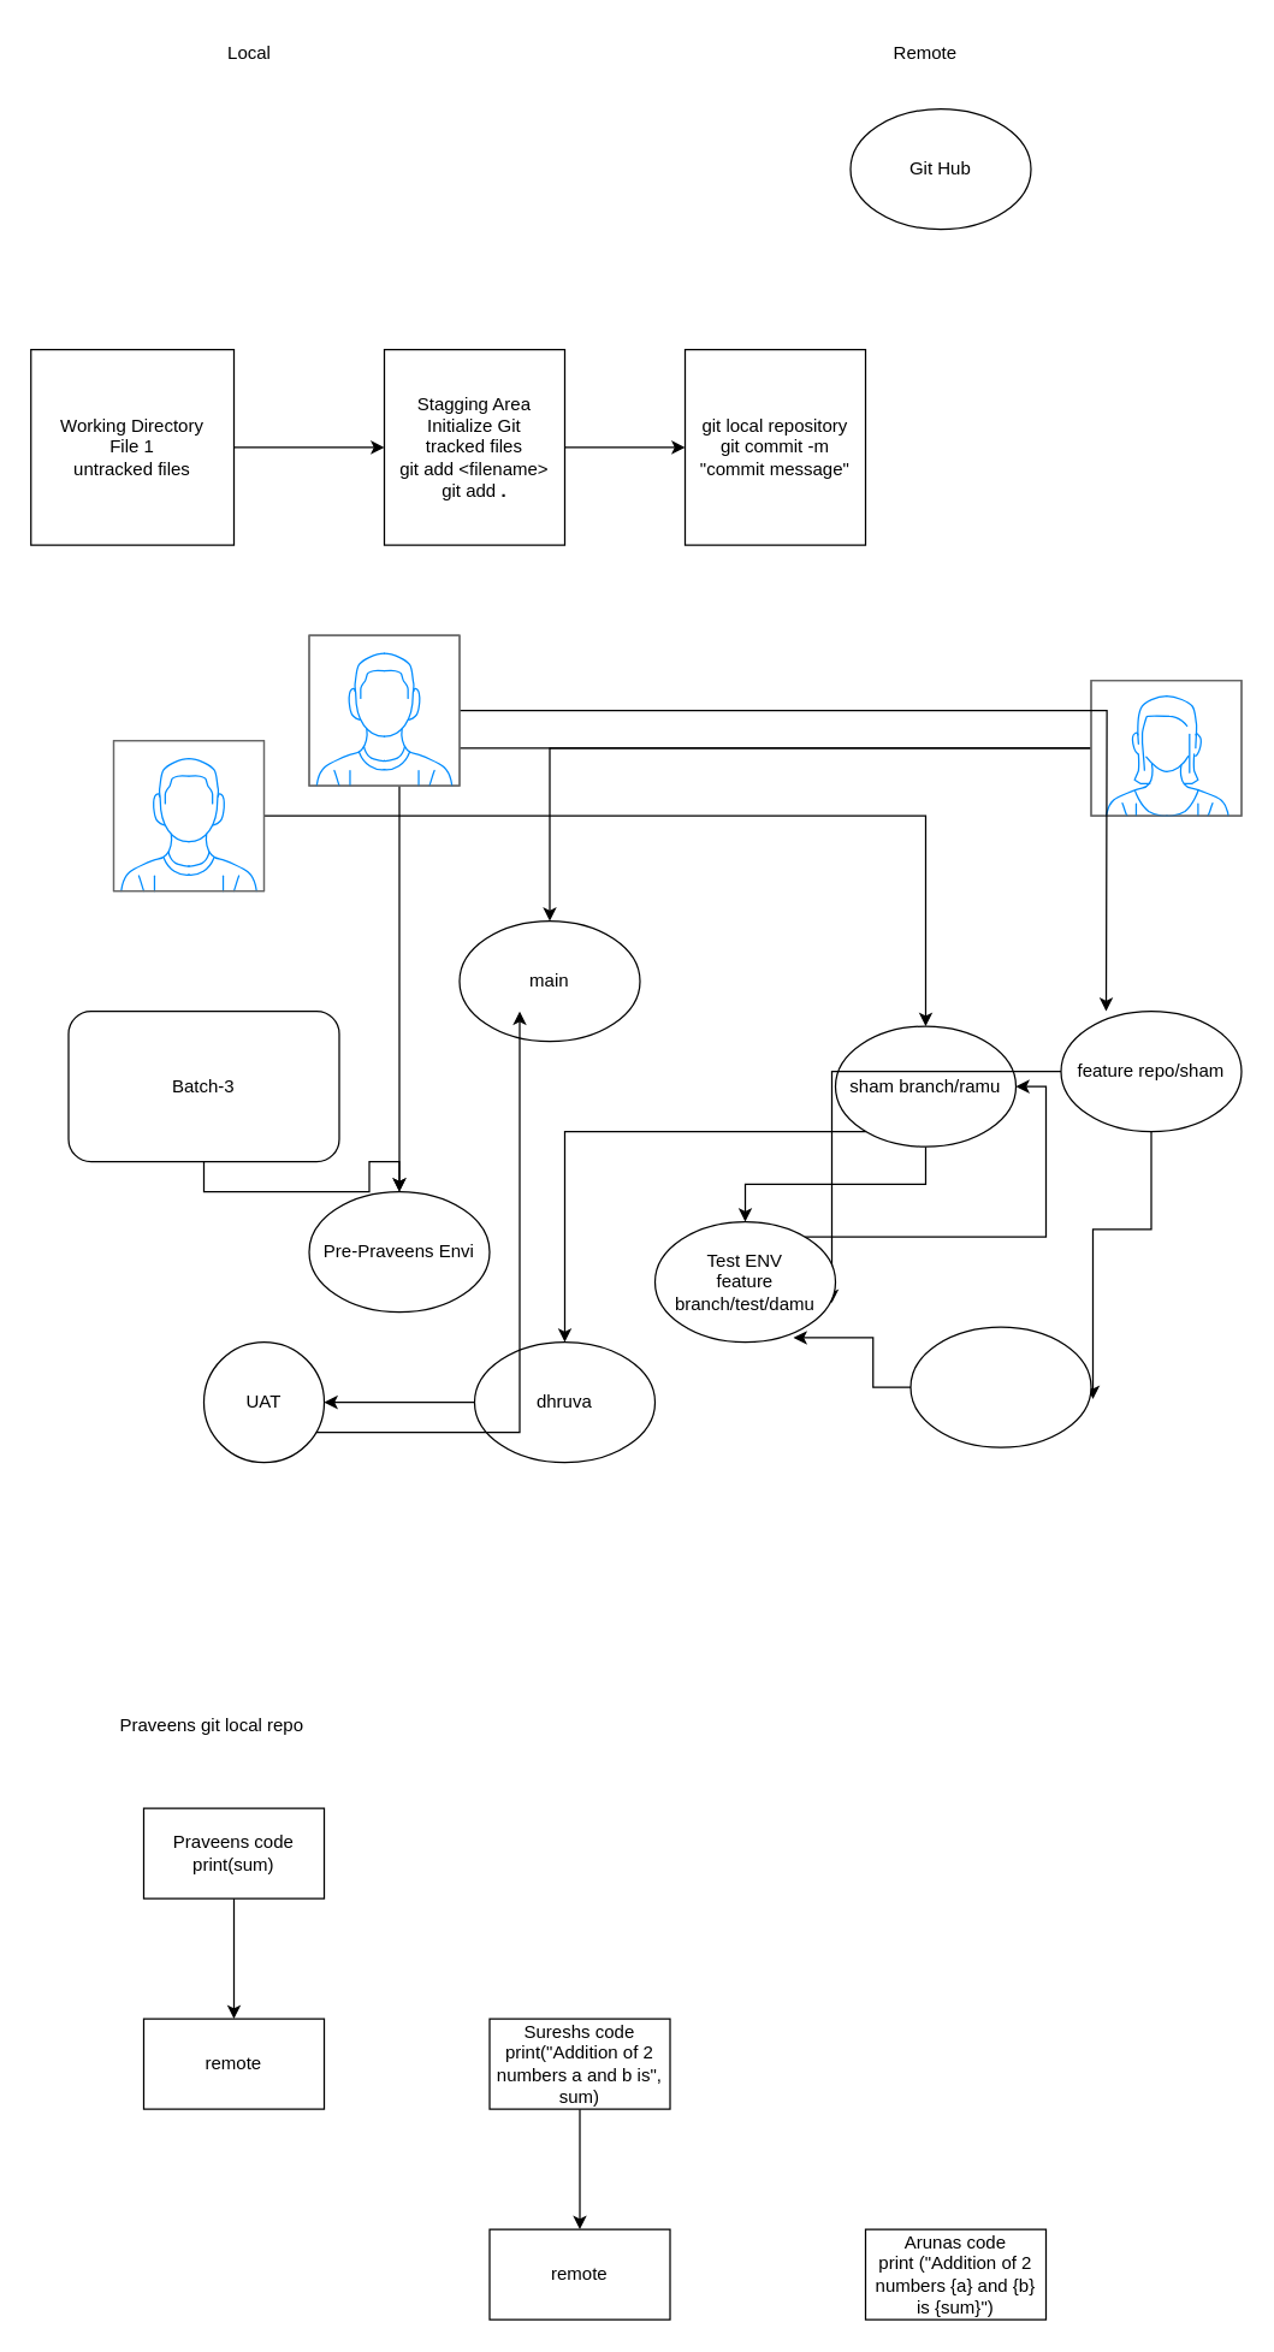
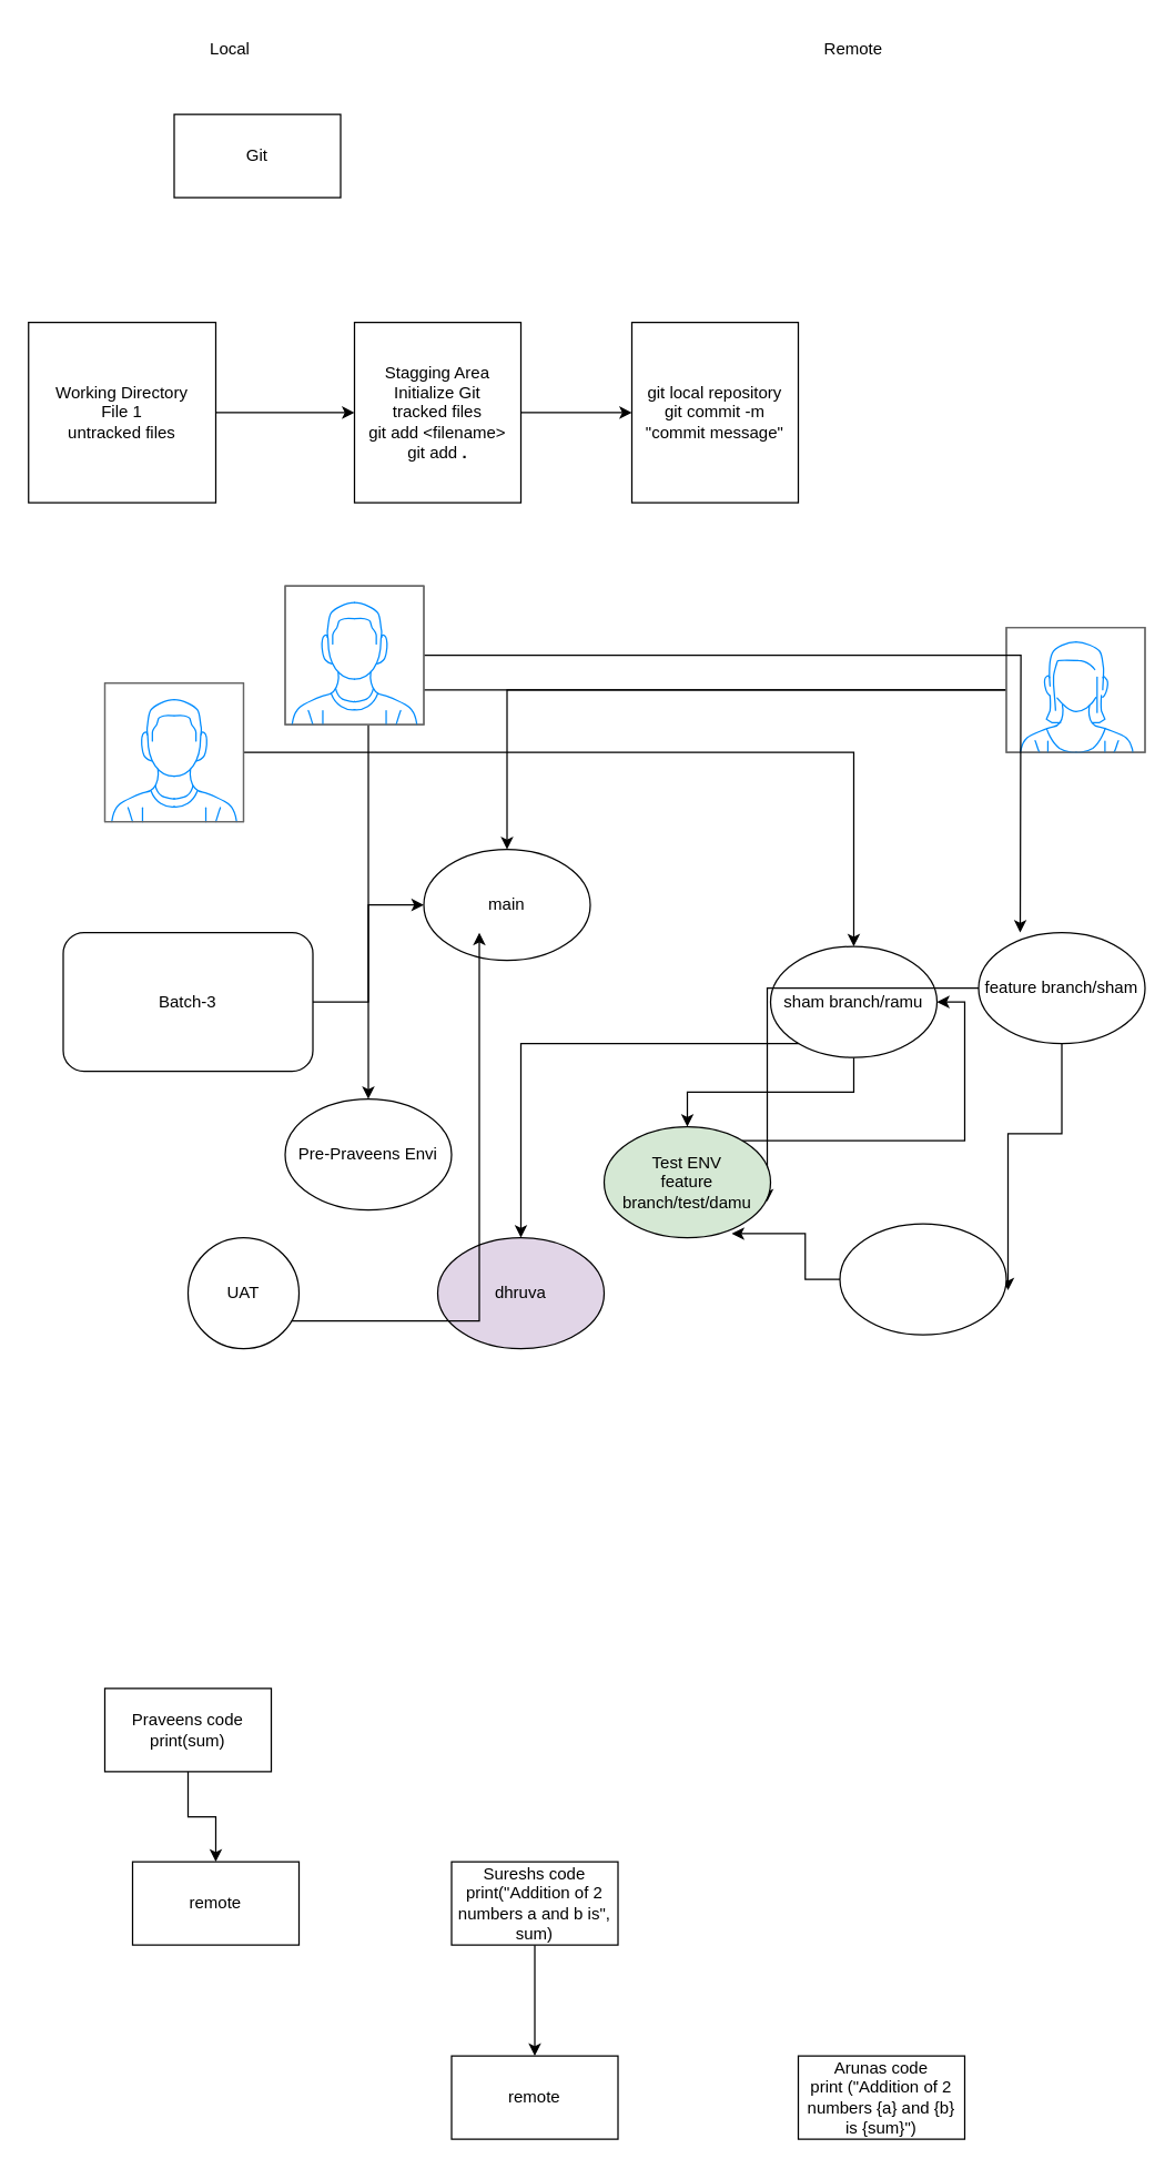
  <mxCell id="0" />
  <mxCell id="1" parent="0" />
- <mxCell id="3" value="Git Hub" style="ellipse;whiteSpace=wrap;html=1;" parent="1" vertex="1"><mxGeometry x="565" y="72" width="120" height="80" as="geometry" /></mxCell>
+ <mxCell id="2" value="Git" style="rounded=0;whiteSpace=wrap;html=1;" parent="1" vertex="1"><mxGeometry x="125" y="82" width="120" height="60" as="geometry" /></mxCell>
  <mxCell id="4" value="Local" style="text;html=1;align=center;verticalAlign=middle;resizable=0;points=[];autosize=1;strokeColor=none;fillColor=none;" parent="1" vertex="1"><mxGeometry x="140" y="20" width="50" height="30" as="geometry" /></mxCell>
  <mxCell id="5" value="Remote" style="text;html=1;align=center;verticalAlign=middle;whiteSpace=wrap;rounded=0;" parent="1" vertex="1"><mxGeometry x="585" y="20" width="60" height="30" as="geometry" /></mxCell>
  <mxCell id="6" value="" style="edgeStyle=orthogonalEdgeStyle;rounded=0;orthogonalLoop=1;jettySize=auto;html=1;" parent="1" source="7" target="9" edge="1"><mxGeometry relative="1" as="geometry" /></mxCell>
  <mxCell id="7" value="Working Directory&lt;div&gt;File 1&lt;/div&gt;&lt;div&gt;untracked files&lt;/div&gt;" style="rounded=0;whiteSpace=wrap;html=1;" parent="1" vertex="1"><mxGeometry x="20" y="232" width="135" height="130" as="geometry" /></mxCell>
  <mxCell id="8" value="" style="edgeStyle=orthogonalEdgeStyle;rounded=0;orthogonalLoop=1;jettySize=auto;html=1;" parent="1" source="9" target="10" edge="1"><mxGeometry relative="1" as="geometry" /></mxCell>
  <mxCell id="9" value="Stagging Area&lt;div&gt;Initialize Git&lt;/div&gt;&lt;div&gt;tracked files&lt;/div&gt;&lt;div&gt;git add &amp;lt;filename&amp;gt;&lt;/div&gt;&lt;div&gt;git add &lt;b&gt;.&lt;/b&gt;&lt;/div&gt;" style="whiteSpace=wrap;html=1;rounded=0;" parent="1" vertex="1"><mxGeometry x="255" y="232" width="120" height="130" as="geometry" /></mxCell>
  <mxCell id="10" value="git local repository&lt;div&gt;git commit -m &quot;commit message&quot;&lt;/div&gt;" style="whiteSpace=wrap;html=1;rounded=0;" parent="1" vertex="1"><mxGeometry x="455" y="232" width="120" height="130" as="geometry" /></mxCell>
- <mxCell id="11" style="edgeStyle=orthogonalEdgeStyle;rounded=0;orthogonalLoop=1;jettySize=auto;html=1;" parent="1" source="12" target="35" edge="1"><mxGeometry relative="1" as="geometry" /></mxCell>
+ <mxCell id="11" style="edgeStyle=orthogonalEdgeStyle;rounded=0;orthogonalLoop=1;jettySize=auto;html=1;entryX=0;entryY=0.5;entryDx=0;entryDy=0;" parent="1" source="12" target="16" edge="1"><mxGeometry relative="1" as="geometry" /></mxCell>
  <mxCell id="12" value="Batch-3" style="rounded=1;whiteSpace=wrap;html=1;" parent="1" vertex="1"><mxGeometry x="45" y="672" width="180" height="100" as="geometry" /></mxCell>
  <mxCell id="13" style="edgeStyle=orthogonalEdgeStyle;rounded=0;orthogonalLoop=1;jettySize=auto;html=1;" parent="1" source="15" target="28" edge="1"><mxGeometry relative="1" as="geometry" /></mxCell>
  <mxCell id="14" style="edgeStyle=orthogonalEdgeStyle;rounded=0;orthogonalLoop=1;jettySize=auto;html=1;" parent="1" source="15" target="32" edge="1"><mxGeometry relative="1" as="geometry"><Array as="points"><mxPoint x="375" y="752" /></Array></mxGeometry></mxCell>
  <mxCell id="15" value="sham branch/ramu" style="ellipse;whiteSpace=wrap;html=1;" parent="1" vertex="1"><mxGeometry x="555" y="682" width="120" height="80" as="geometry" /></mxCell>
  <mxCell id="16" value="main" style="ellipse;whiteSpace=wrap;html=1;" parent="1" vertex="1"><mxGeometry x="305" y="612" width="120" height="80" as="geometry" /></mxCell>
  <mxCell id="17" style="edgeStyle=orthogonalEdgeStyle;rounded=0;orthogonalLoop=1;jettySize=auto;html=1;entryX=0.5;entryY=0;entryDx=0;entryDy=0;" parent="1" source="18" target="15" edge="1"><mxGeometry relative="1" as="geometry" /></mxCell>
  <mxCell id="18" value="" style="verticalLabelPosition=bottom;shadow=0;dashed=0;align=center;html=1;verticalAlign=top;strokeWidth=1;shape=mxgraph.mockup.containers.userMale;strokeColor=#666666;strokeColor2=#008cff;" parent="1" vertex="1"><mxGeometry x="75" y="492" width="100" height="100" as="geometry" /></mxCell>
  <mxCell id="19" style="edgeStyle=orthogonalEdgeStyle;rounded=0;orthogonalLoop=1;jettySize=auto;html=1;entryX=0.5;entryY=0;entryDx=0;entryDy=0;" parent="1" source="21" target="16" edge="1"><mxGeometry relative="1" as="geometry" /></mxCell>
  <mxCell id="20" style="edgeStyle=orthogonalEdgeStyle;rounded=0;orthogonalLoop=1;jettySize=auto;html=1;" parent="1" source="21" target="35" edge="1"><mxGeometry relative="1" as="geometry" /></mxCell>
  <mxCell id="21" value="" style="verticalLabelPosition=bottom;shadow=0;dashed=0;align=center;html=1;verticalAlign=top;strokeWidth=1;shape=mxgraph.mockup.containers.userFemale;strokeColor=#666666;strokeColor2=#008cff;" parent="1" vertex="1"><mxGeometry x="725" y="452" width="100" height="90" as="geometry" /></mxCell>
  <mxCell id="22" style="edgeStyle=orthogonalEdgeStyle;rounded=0;orthogonalLoop=1;jettySize=auto;html=1;" parent="1" source="23" edge="1"><mxGeometry relative="1" as="geometry"><mxPoint x="735" y="672" as="targetPoint" /></mxGeometry></mxCell>
  <mxCell id="23" value="" style="verticalLabelPosition=bottom;shadow=0;dashed=0;align=center;html=1;verticalAlign=top;strokeWidth=1;shape=mxgraph.mockup.containers.userMale;strokeColor=#666666;strokeColor2=#008cff;" parent="1" vertex="1"><mxGeometry x="205" y="422" width="100" height="100" as="geometry" /></mxCell>
  <mxCell id="24" style="edgeStyle=orthogonalEdgeStyle;rounded=0;orthogonalLoop=1;jettySize=auto;html=1;entryX=0.98;entryY=0.673;entryDx=0;entryDy=0;entryPerimeter=0;" parent="1" source="26" target="28" edge="1"><mxGeometry relative="1" as="geometry"><mxPoint x="765" y="892" as="targetPoint" /></mxGeometry></mxCell>
  <mxCell id="25" style="edgeStyle=orthogonalEdgeStyle;rounded=0;orthogonalLoop=1;jettySize=auto;html=1;entryX=1.01;entryY=0.598;entryDx=0;entryDy=0;entryPerimeter=0;" parent="1" source="26" target="29" edge="1"><mxGeometry relative="1" as="geometry"><mxPoint x="765" y="872" as="targetPoint" /></mxGeometry></mxCell>
- <mxCell id="26" value="feature repo/sham" style="ellipse;whiteSpace=wrap;html=1;" parent="1" vertex="1"><mxGeometry x="705" y="672" width="120" height="80" as="geometry" /></mxCell>
+ <mxCell id="26" value="feature branch/sham" style="ellipse;whiteSpace=wrap;html=1;" parent="1" vertex="1"><mxGeometry x="705" y="672" width="120" height="80" as="geometry" /></mxCell>
  <mxCell id="27" style="edgeStyle=orthogonalEdgeStyle;rounded=0;orthogonalLoop=1;jettySize=auto;html=1;entryX=1;entryY=0.5;entryDx=0;entryDy=0;" parent="1" source="28" target="15" edge="1"><mxGeometry relative="1" as="geometry"><Array as="points"><mxPoint x="695" y="822" /><mxPoint x="695" y="722" /></Array></mxGeometry></mxCell>
- <mxCell id="28" value="Test ENV&lt;br&gt;feature branch/test/damu" style="ellipse;whiteSpace=wrap;html=1;" parent="1" vertex="1"><mxGeometry x="435" y="812" width="120" height="80" as="geometry" /></mxCell>
+ <mxCell id="28" value="Test ENV&lt;br&gt;feature branch/test/damu" style="ellipse;whiteSpace=wrap;html=1;fillColor=#d5e8d4;" parent="1" vertex="1"><mxGeometry x="435" y="812" width="120" height="80" as="geometry" /></mxCell>
  <mxCell id="29" value="" style="ellipse;whiteSpace=wrap;html=1;" parent="1" vertex="1"><mxGeometry x="605" y="882" width="120" height="80" as="geometry" /></mxCell>
  <mxCell id="30" style="edgeStyle=orthogonalEdgeStyle;rounded=0;orthogonalLoop=1;jettySize=auto;html=1;entryX=0.767;entryY=0.963;entryDx=0;entryDy=0;entryPerimeter=0;" parent="1" source="29" target="28" edge="1"><mxGeometry relative="1" as="geometry" /></mxCell>
- <mxCell id="31" value="" style="edgeStyle=orthogonalEdgeStyle;rounded=0;orthogonalLoop=1;jettySize=auto;html=1;" parent="1" source="32" target="34" edge="1"><mxGeometry relative="1" as="geometry" /></mxCell>
- <mxCell id="32" value="dhruva" style="ellipse;whiteSpace=wrap;html=1;" parent="1" vertex="1"><mxGeometry x="315" y="892" width="120" height="80" as="geometry" /></mxCell>
+ <mxCell id="32" value="dhruva" style="ellipse;whiteSpace=wrap;html=1;fillColor=#e1d5e7;" parent="1" vertex="1"><mxGeometry x="315" y="892" width="120" height="80" as="geometry" /></mxCell>
  <mxCell id="33" style="edgeStyle=orthogonalEdgeStyle;rounded=0;orthogonalLoop=1;jettySize=auto;html=1;" parent="1" source="34" edge="1"><mxGeometry relative="1" as="geometry"><mxPoint x="255" y="952" as="sourcePoint" /><mxPoint x="345" y="672" as="targetPoint" /><Array as="points"><mxPoint x="345" y="952" /></Array></mxGeometry></mxCell>
  <mxCell id="34" value="UAT" style="ellipse;whiteSpace=wrap;html=1;" parent="1" vertex="1"><mxGeometry x="135" y="892" width="80" height="80" as="geometry" /></mxCell>
  <mxCell id="35" value="Pre-Praveens Envi" style="ellipse;whiteSpace=wrap;html=1;" parent="1" vertex="1"><mxGeometry x="205" y="792" width="120" height="80" as="geometry" /></mxCell>
  <mxCell id="36" value="" style="edgeStyle=orthogonalEdgeStyle;rounded=0;orthogonalLoop=1;jettySize=auto;html=1;" parent="1" source="37" target="41" edge="1"><mxGeometry relative="1" as="geometry" /></mxCell>
- <mxCell id="37" value="Praveens code&lt;div&gt;print(sum)&lt;/div&gt;" style="rounded=0;whiteSpace=wrap;html=1;" parent="1" vertex="1"><mxGeometry x="95" y="1202" width="120" height="60" as="geometry" /></mxCell>
+ <mxCell id="37" value="Praveens code&lt;div&gt;print(sum)&lt;/div&gt;" style="rounded=0;whiteSpace=wrap;html=1;" parent="1" vertex="1"><mxGeometry x="75" y="1217" width="120" height="60" as="geometry" /></mxCell>
  <mxCell id="38" value="" style="edgeStyle=orthogonalEdgeStyle;rounded=0;orthogonalLoop=1;jettySize=auto;html=1;" parent="1" source="39" target="42" edge="1"><mxGeometry relative="1" as="geometry" /></mxCell>
  <mxCell id="39" value="Sureshs code&lt;div&gt;&lt;span data-teams=&quot;true&quot;&gt;print(&quot;Addition of 2 numbers a and b is&quot;, sum)&lt;/span&gt;&lt;/div&gt;" style="rounded=0;whiteSpace=wrap;html=1;" parent="1" vertex="1"><mxGeometry x="325" y="1342" width="120" height="60" as="geometry" /></mxCell>
  <mxCell id="40" value="Arunas code&lt;div&gt;&lt;span data-teams=&quot;true&quot;&gt;print (&quot;Addition of 2 numbers {a} and {b} is {sum}&quot;)&lt;/span&gt;&lt;/div&gt;" style="rounded=0;whiteSpace=wrap;html=1;" parent="1" vertex="1"><mxGeometry x="575" y="1482" width="120" height="60" as="geometry" /></mxCell>
  <mxCell id="41" value="remote" style="whiteSpace=wrap;html=1;rounded=0;" parent="1" vertex="1"><mxGeometry x="95" y="1342" width="120" height="60" as="geometry" /></mxCell>
  <mxCell id="42" value="remote" style="whiteSpace=wrap;html=1;rounded=0;" parent="1" vertex="1"><mxGeometry x="325" y="1482" width="120" height="60" as="geometry" /></mxCell>
- <mxCell id="43" value="Praveens git local repo" style="text;html=1;align=center;verticalAlign=middle;resizable=0;points=[];autosize=1;strokeColor=none;fillColor=none;" parent="1" vertex="1"><mxGeometry x="65" y="1132" width="150" height="30" as="geometry" /></mxCell>
